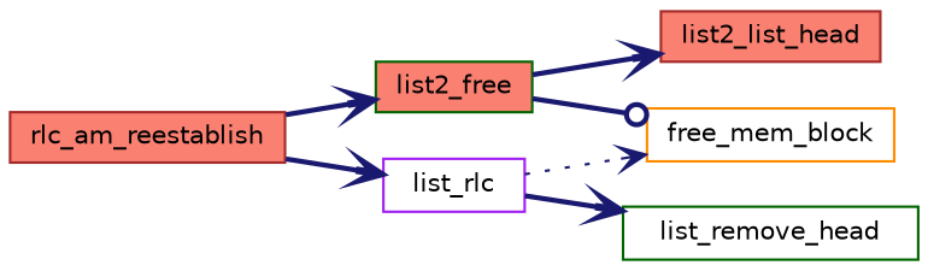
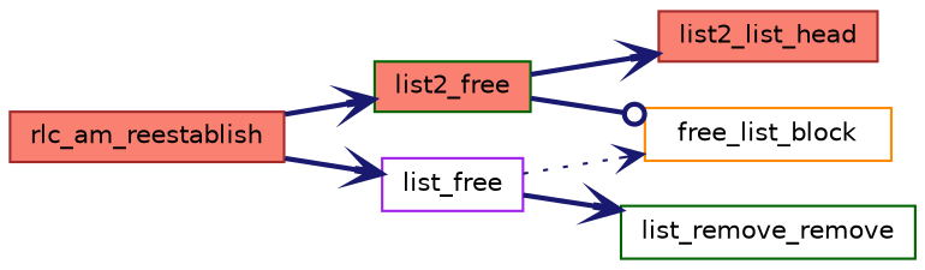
  digraph {
    rankdir=LR
    node [color=brown fillcolor=salmon fontname=Helvetica fontsize=10 shape=record style=filled]
    edge [arrowhead=vee color=midnightblue fontname=Helvetica fontsize=10 labelfontname=Helvetica labelfontsize=10 style=bold]
    n1 [fontcolor=black height=0.2 label=rlc_am_reestablish width=0.4]
    n2 [color=darkgreen height=0.2 label=list2_free width=0.4]
-   n3 [color=purple fillcolor=white height=0.2 label=list_rlc width=0.4]
-   n4 [color=darkorange fillcolor=white height=0.2 label=free_mem_block width=0.4]
+   n3 [color=purple fillcolor=white height=0.2 label=list_free width=0.4]
+   n4 [color=darkorange fillcolor=white height=0.2 label=free_list_block width=0.4]
    n5 [height=0.2 label=list2_list_head width=0.4]
-   n6 [color=darkgreen fillcolor=white height=0.2 label=list_remove_head width=0.4]
+   n6 [color=darkgreen fillcolor=white height=0.2 label=list_remove_remove width=0.4]
    n1 -> n2
    n1 -> n3
    n2 -> n4 [arrowhead=odot]
    n2 -> n5
    n3 -> n4 [style=dotted]
    n3 -> n6
  }
